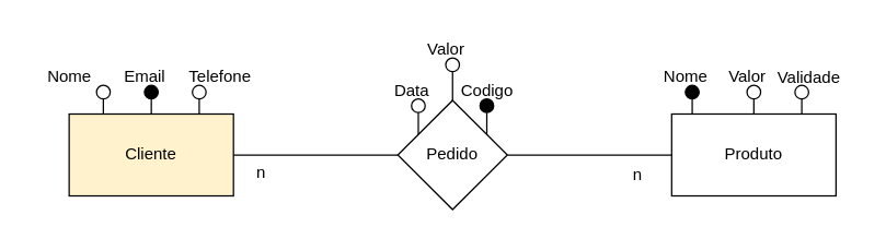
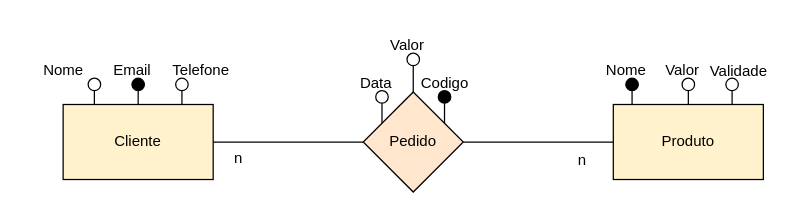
  <mxCell id="0" />
  <mxCell id="1" parent="0" />
  <mxCell id="2" value="Cliente" style="rounded=0;whiteSpace=wrap;html=1;fillColor=#fff2cc;" vertex="1" parent="1"><mxGeometry x="50" y="83" width="120" height="60" as="geometry" /></mxCell>
  <mxCell id="3" value="" style="ellipse;whiteSpace=wrap;html=1;aspect=fixed;" vertex="1" parent="1"><mxGeometry x="70" y="61.98" width="10" height="10" as="geometry" /></mxCell>
  <mxCell id="4" value="" style="endArrow=none;html=1;rounded=0;exitX=0.208;exitY=0.017;exitDx=0;exitDy=0;entryX=0.5;entryY=1;entryDx=0;entryDy=0;exitPerimeter=0;" edge="1" parent="1" target="3"><mxGeometry width="50" height="50" relative="1" as="geometry"><mxPoint x="74.96" y="83" as="sourcePoint" /><mxPoint x="140" y="21.98" as="targetPoint" /></mxGeometry></mxCell>
  <mxCell id="5" value="" style="ellipse;whiteSpace=wrap;html=1;aspect=fixed;fillColor=#000000;" vertex="1" parent="1"><mxGeometry x="105" y="62" width="10" height="10" as="geometry" /></mxCell>
  <mxCell id="6" value="" style="endArrow=none;html=1;rounded=0;exitX=0.208;exitY=0.017;exitDx=0;exitDy=0;entryX=0.5;entryY=1;entryDx=0;entryDy=0;exitPerimeter=0;" edge="1" parent="1" target="5"><mxGeometry width="50" height="50" relative="1" as="geometry"><mxPoint x="110" y="83" as="sourcePoint" /><mxPoint x="175" y="22" as="targetPoint" /></mxGeometry></mxCell>
  <mxCell id="7" value="" style="ellipse;whiteSpace=wrap;html=1;aspect=fixed;" vertex="1" parent="1"><mxGeometry x="140" y="62" width="10" height="10" as="geometry" /></mxCell>
  <mxCell id="8" value="" style="endArrow=none;html=1;rounded=0;exitX=0.208;exitY=0.017;exitDx=0;exitDy=0;entryX=0.5;entryY=1;entryDx=0;entryDy=0;exitPerimeter=0;" edge="1" parent="1" target="7"><mxGeometry width="50" height="50" relative="1" as="geometry"><mxPoint x="145" y="83" as="sourcePoint" /><mxPoint x="210" y="22" as="targetPoint" /></mxGeometry></mxCell>
  <mxCell id="9" value="Nome" style="text;html=1;align=center;verticalAlign=middle;resizable=0;points=[];autosize=1;strokeColor=none;fillColor=none;" vertex="1" parent="1"><mxGeometry x="20" y="41" width="60" height="30" as="geometry" /></mxCell>
  <mxCell id="10" value="Email" style="text;html=1;align=center;verticalAlign=middle;resizable=0;points=[];autosize=1;strokeColor=none;fillColor=none;" vertex="1" parent="1"><mxGeometry x="80" y="41" width="50" height="30" as="geometry" /></mxCell>
  <mxCell id="11" value="Telefone" style="text;html=1;align=center;verticalAlign=middle;resizable=0;points=[];autosize=1;strokeColor=none;fillColor=none;" vertex="1" parent="1"><mxGeometry x="125" y="41" width="70" height="30" as="geometry" /></mxCell>
  <mxCell id="12" value="" style="ellipse;whiteSpace=wrap;html=1;aspect=fixed;" vertex="1" parent="1"><mxGeometry x="300" y="71.96" width="10" height="10" as="geometry" /></mxCell>
  <mxCell id="13" value="" style="endArrow=none;html=1;rounded=0;exitX=0.208;exitY=0.017;exitDx=0;exitDy=0;entryX=0.5;entryY=1;entryDx=0;entryDy=0;exitPerimeter=0;" edge="1" parent="1" target="12"><mxGeometry width="50" height="50" relative="1" as="geometry"><mxPoint x="305" y="102.98" as="sourcePoint" /><mxPoint x="370" y="41.98" as="targetPoint" /></mxGeometry></mxCell>
  <mxCell id="14" value="Data" style="text;html=1;align=center;verticalAlign=middle;resizable=0;points=[];autosize=1;strokeColor=none;fillColor=none;" vertex="1" parent="1"><mxGeometry x="275" y="50.98" width="50" height="30" as="geometry" /></mxCell>
  <mxCell id="15" value="" style="ellipse;whiteSpace=wrap;html=1;aspect=fixed;" vertex="1" parent="1"><mxGeometry x="325" y="41.98" width="10" height="10" as="geometry" /></mxCell>
  <mxCell id="16" value="" style="endArrow=none;html=1;rounded=0;exitX=0.208;exitY=0.017;exitDx=0;exitDy=0;entryX=0.5;entryY=1;entryDx=0;entryDy=0;exitPerimeter=0;" edge="1" parent="1" target="15"><mxGeometry width="50" height="50" relative="1" as="geometry"><mxPoint x="330" y="73" as="sourcePoint" /><mxPoint x="395" y="12" as="targetPoint" /></mxGeometry></mxCell>
  <mxCell id="17" value="Valor" style="text;html=1;align=center;verticalAlign=middle;resizable=0;points=[];autosize=1;strokeColor=none;fillColor=none;" vertex="1" parent="1"><mxGeometry x="300" y="20.98" width="50" height="30" as="geometry" /></mxCell>
  <mxCell id="18" value="" style="ellipse;whiteSpace=wrap;html=1;aspect=fixed;fillColor=#000000;" vertex="1" parent="1"><mxGeometry x="350" y="71.98" width="10" height="10" as="geometry" /></mxCell>
  <mxCell id="19" value="" style="endArrow=none;html=1;rounded=0;exitX=0.208;exitY=0.017;exitDx=0;exitDy=0;entryX=0.5;entryY=1;entryDx=0;entryDy=0;exitPerimeter=0;" edge="1" parent="1" target="18"><mxGeometry width="50" height="50" relative="1" as="geometry"><mxPoint x="355" y="103" as="sourcePoint" /><mxPoint x="420" y="42" as="targetPoint" /></mxGeometry></mxCell>
  <mxCell id="20" value="Codigo" style="text;html=1;align=center;verticalAlign=middle;resizable=0;points=[];autosize=1;strokeColor=none;fillColor=none;" vertex="1" parent="1"><mxGeometry x="325" y="50.98" width="60" height="30" as="geometry" /></mxCell>
- <mxCell id="21" value="Produto" style="rounded=0;whiteSpace=wrap;html=1;" vertex="1" parent="1"><mxGeometry x="490" y="83" width="120" height="60" as="geometry" /></mxCell>
+ <mxCell id="21" value="Produto" style="rounded=0;whiteSpace=wrap;html=1;fillColor=#fff2cc;" vertex="1" parent="1"><mxGeometry x="490" y="83" width="120" height="60" as="geometry" /></mxCell>
  <mxCell id="22" value="" style="ellipse;whiteSpace=wrap;html=1;aspect=fixed;fillColor=#000000;" vertex="1" parent="1"><mxGeometry x="500" y="62" width="10" height="10" as="geometry" /></mxCell>
  <mxCell id="23" value="" style="endArrow=none;html=1;rounded=0;exitX=0.208;exitY=0.017;exitDx=0;exitDy=0;entryX=0.5;entryY=1;entryDx=0;entryDy=0;exitPerimeter=0;" edge="1" parent="1" target="22"><mxGeometry width="50" height="50" relative="1" as="geometry"><mxPoint x="505" y="83" as="sourcePoint" /><mxPoint x="570" y="22" as="targetPoint" /></mxGeometry></mxCell>
  <mxCell id="24" value="Nome" style="text;html=1;align=center;verticalAlign=middle;resizable=0;points=[];autosize=1;strokeColor=none;fillColor=none;" vertex="1" parent="1"><mxGeometry x="470" y="41" width="60" height="30" as="geometry" /></mxCell>
  <mxCell id="25" value="" style="ellipse;whiteSpace=wrap;html=1;aspect=fixed;" vertex="1" parent="1"><mxGeometry x="545" y="61.98" width="10" height="10" as="geometry" /></mxCell>
  <mxCell id="26" value="" style="endArrow=none;html=1;rounded=0;exitX=0.208;exitY=0.017;exitDx=0;exitDy=0;entryX=0.5;entryY=1;entryDx=0;entryDy=0;exitPerimeter=0;" edge="1" parent="1" target="25"><mxGeometry width="50" height="50" relative="1" as="geometry"><mxPoint x="550" y="82.98" as="sourcePoint" /><mxPoint x="615" y="21.98" as="targetPoint" /></mxGeometry></mxCell>
  <mxCell id="27" value="Valor" style="text;html=1;align=center;verticalAlign=middle;resizable=0;points=[];autosize=1;strokeColor=none;fillColor=none;" vertex="1" parent="1"><mxGeometry x="520" y="41" width="50" height="30" as="geometry" /></mxCell>
  <mxCell id="28" value="" style="ellipse;whiteSpace=wrap;html=1;aspect=fixed;" vertex="1" parent="1"><mxGeometry x="580" y="62" width="10" height="10" as="geometry" /></mxCell>
  <mxCell id="29" value="" style="endArrow=none;html=1;rounded=0;exitX=0.208;exitY=0.017;exitDx=0;exitDy=0;entryX=0.5;entryY=1;entryDx=0;entryDy=0;exitPerimeter=0;" edge="1" parent="1" target="28"><mxGeometry width="50" height="50" relative="1" as="geometry"><mxPoint x="585" y="83" as="sourcePoint" /><mxPoint x="650" y="22" as="targetPoint" /></mxGeometry></mxCell>
  <mxCell id="30" value="Validade" style="text;html=1;align=center;verticalAlign=middle;resizable=0;points=[];autosize=1;strokeColor=none;fillColor=none;" vertex="1" parent="1"><mxGeometry x="555" y="42" width="70" height="30" as="geometry" /></mxCell>
  <mxCell id="31" value="" style="endArrow=none;html=1;rounded=0;exitX=1;exitY=0.5;exitDx=0;exitDy=0;entryX=0;entryY=0.5;entryDx=0;entryDy=0;" edge="1" parent="1" source="2"><mxGeometry width="50" height="50" relative="1" as="geometry"><mxPoint x="340" y="153" as="sourcePoint" /><mxPoint x="290" y="113" as="targetPoint" /></mxGeometry></mxCell>
  <mxCell id="32" value="" style="endArrow=none;html=1;rounded=0;exitX=1;exitY=0.5;exitDx=0;exitDy=0;entryX=0;entryY=0.5;entryDx=0;entryDy=0;" edge="1" parent="1"><mxGeometry width="50" height="50" relative="1" as="geometry"><mxPoint x="370" y="113" as="sourcePoint" /><mxPoint x="490" y="113" as="targetPoint" /><Array as="points"><mxPoint x="430" y="113" /></Array></mxGeometry></mxCell>
- <mxCell id="33" value="Pedido" style="rhombus;whiteSpace=wrap;html=1;" vertex="1" parent="1"><mxGeometry x="290" y="73" width="80" height="80" as="geometry" /></mxCell>
+ <mxCell id="33" value="Pedido" style="rhombus;whiteSpace=wrap;html=1;fillColor=#ffe6cc;" vertex="1" parent="1"><mxGeometry x="290" y="73" width="80" height="80" as="geometry" /></mxCell>
  <mxCell id="34" value="n" style="text;html=1;align=center;verticalAlign=middle;resizable=0;points=[];autosize=1;strokeColor=none;fillColor=none;" vertex="1" parent="1"><mxGeometry x="175" y="111" width="30" height="30" as="geometry" /></mxCell>
  <mxCell id="35" value="n" style="text;html=1;align=center;verticalAlign=middle;resizable=0;points=[];autosize=1;strokeColor=none;fillColor=none;" vertex="1" parent="1"><mxGeometry x="450" y="113" width="30" height="30" as="geometry" /></mxCell>
